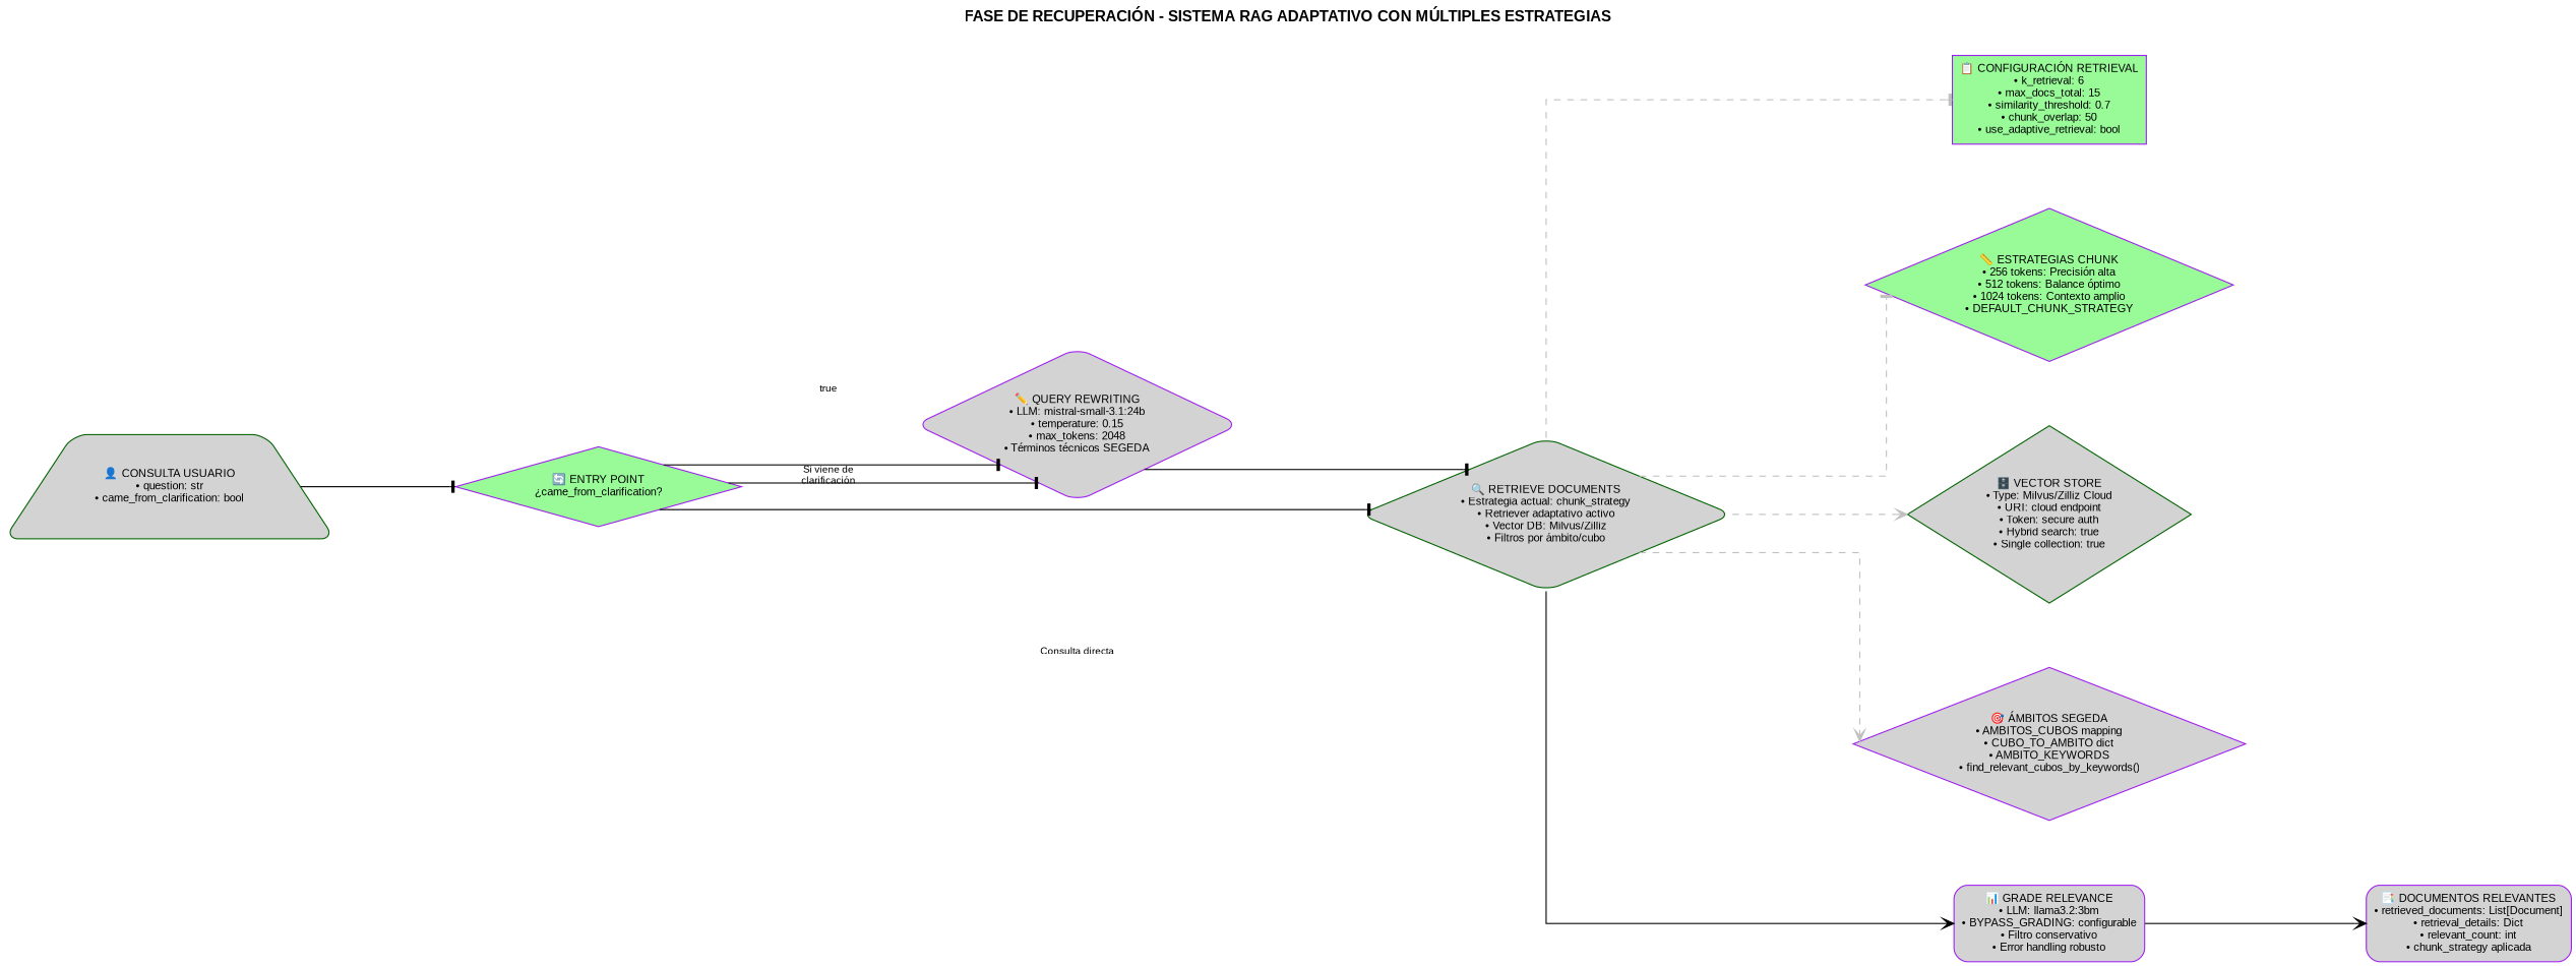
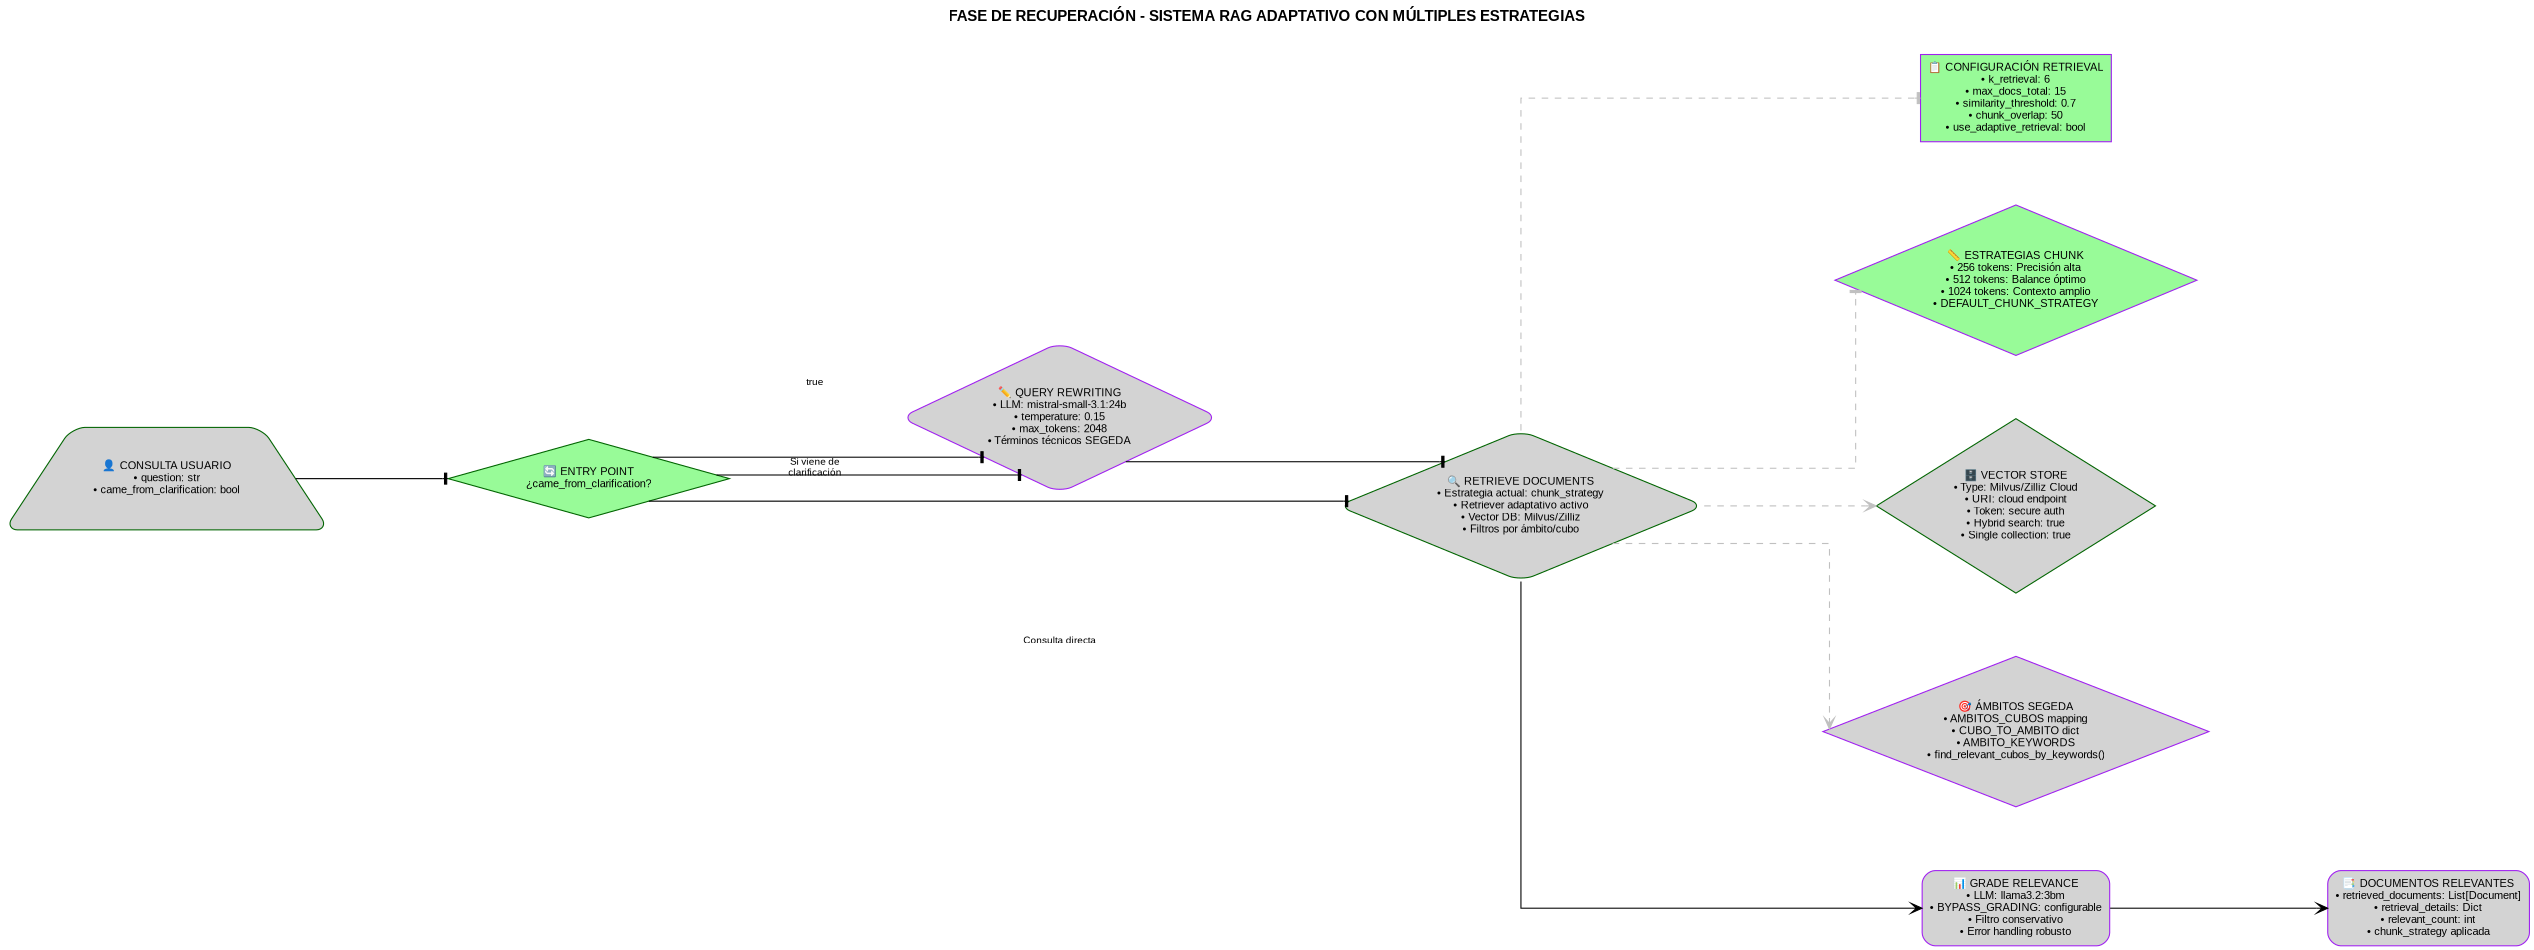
  digraph {
    fontname="Arial Bold"
    fontsize=14
    label="FASE DE RECUPERACIÓN - SISTEMA RAG ADAPTATIVO CON MÚLTIPLES ESTRATEGIAS"
    labelloc=t
    nodesep=0.8
    rankdir=LR
    ranksep=1.5
    splines=ortho
    node [fillcolor=lightgrey fontname=Arial fontsize=10 margin=0.1 shape=diamond style="rounded,filled" color=purple]
    edge [fontname=Arial fontsize=9 arrowhead=tee]
    n1 [label="👤 CONSULTA USUARIO\n• question: str\n• came_from_clarification: bool" shape=trapezium color=darkgreen]
-   n2 [fillcolor=palegreen label="🔄 ENTRY POINT\n¿came_from_clarification?" style=filled]
+   n2 [fillcolor=palegreen label="🔄 ENTRY POINT\n¿came_from_clarification?" style=filled color=darkgreen]
    n3 [label="✏️ QUERY REWRITING\n• LLM: mistral-small-3.1:24b\n• temperature: 0.15\n• max_tokens: 2048\n• Términos técnicos SEGEDA"]
    retrieve_direct [shape=point style=invis fillcolor="" color=""]
    n5 [label="🔍 RETRIEVE DOCUMENTS\n• Estrategia actual: chunk_strategy\n• Retriever adaptativo activo\n• Vector DB: Milvus/Zilliz\n• Filtros por ámbito/cubo" color=darkgreen]
    n6 [fillcolor=palegreen label="📋 CONFIGURACIÓN RETRIEVAL\n• k_retrieval: 6\n• max_docs_total: 15\n• similarity_threshold: 0.7\n• chunk_overlap: 50\n• use_adaptive_retrieval: bool" shape=box style=filled]
    n7 [fillcolor=palegreen label="📏 ESTRATEGIAS CHUNK\n• 256 tokens: Precisión alta\n• 512 tokens: Balance óptimo\n• 1024 tokens: Contexto amplio\n• DEFAULT_CHUNK_STRATEGY" style=filled]
    n8 [label="🗄️ VECTOR STORE\n• Type: Milvus/Zilliz Cloud\n• URI: cloud endpoint\n• Token: secure auth\n• Hybrid search: true\n• Single collection: true" style=filled color=darkgreen]
    n9 [label="🎯 ÁMBITOS SEGEDA\n• AMBITOS_CUBOS mapping\n• CUBO_TO_AMBITO dict\n• AMBITO_KEYWORDS\n• find_relevant_cubos_by_keywords()" style=filled]
    n10 [label="📊 GRADE RELEVANCE\n• LLM: llama3.2:3bm\n• BYPASS_GRADING: configurable\n• Filtro conservativo\n• Error handling robusto" shape=box]
    n11 [label="📑 DOCUMENTOS RELEVANTES\n• retrieved_documents: List[Document]\n• retrieval_details: Dict\n• relevant_count: int\n• chunk_strategy aplicada" shape=box]
    subgraph sub_1 {
      rank=same
      n1
    }
    subgraph sub_2 {
      rank=same
      n2
    }
    subgraph sub_3 {
      rank=same
      n3
      retrieve_direct
    }
    subgraph sub_4 {
      rank=same
      n5
    }
    subgraph sub_5 {
      rank=same
      n6
      n7
      n8
      n9
    }
    subgraph sub_6 {
      rank=same
      n10
    }
    subgraph sub_7 {
      rank=same
      n11
    }
    n1 -> n2
    n2 -> n3 [label=true]
    n2 -> n3 [label="Si viene de\nclarificación"]
    n2 -> retrieve_direct [label=false style=invis arrowhead=""]
    n2 -> n5 [constraint=false label="Consulta directa"]
    n3 -> n5
    retrieve_direct -> n5 [style=invis arrowhead=""]
    n5 -> n6 [color=gray style=dashed]
    n5 -> n7 [color=gray style=dashed]
    n5 -> n8 [color=gray style=dashed arrowhead=vee]
    n5 -> n9 [color=gray style=dashed arrowhead=vee]
    n5 -> n10 [arrowhead=vee]
    n10 -> n11 [arrowhead=vee]
  }
